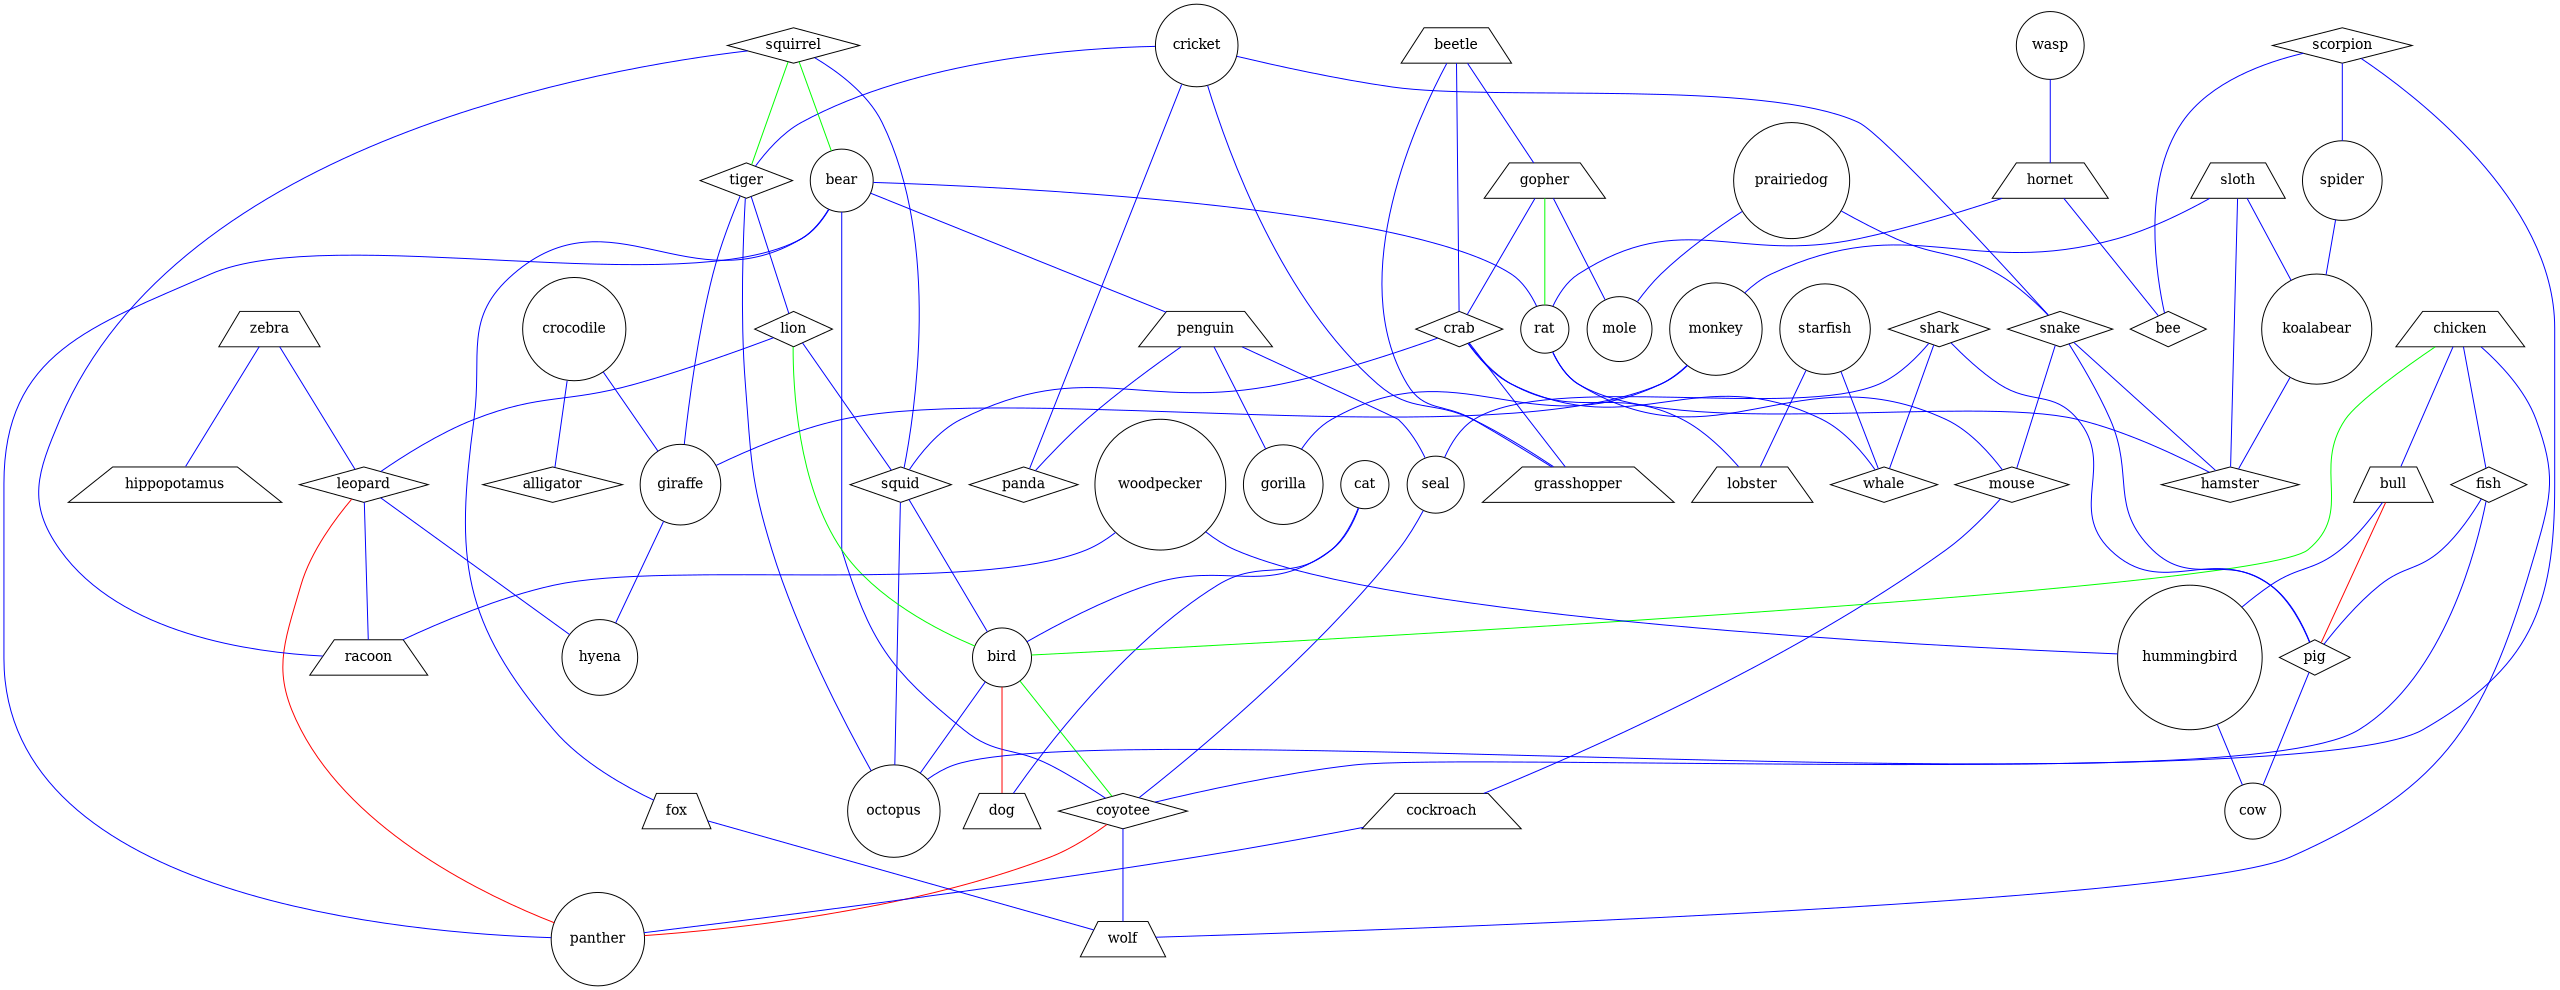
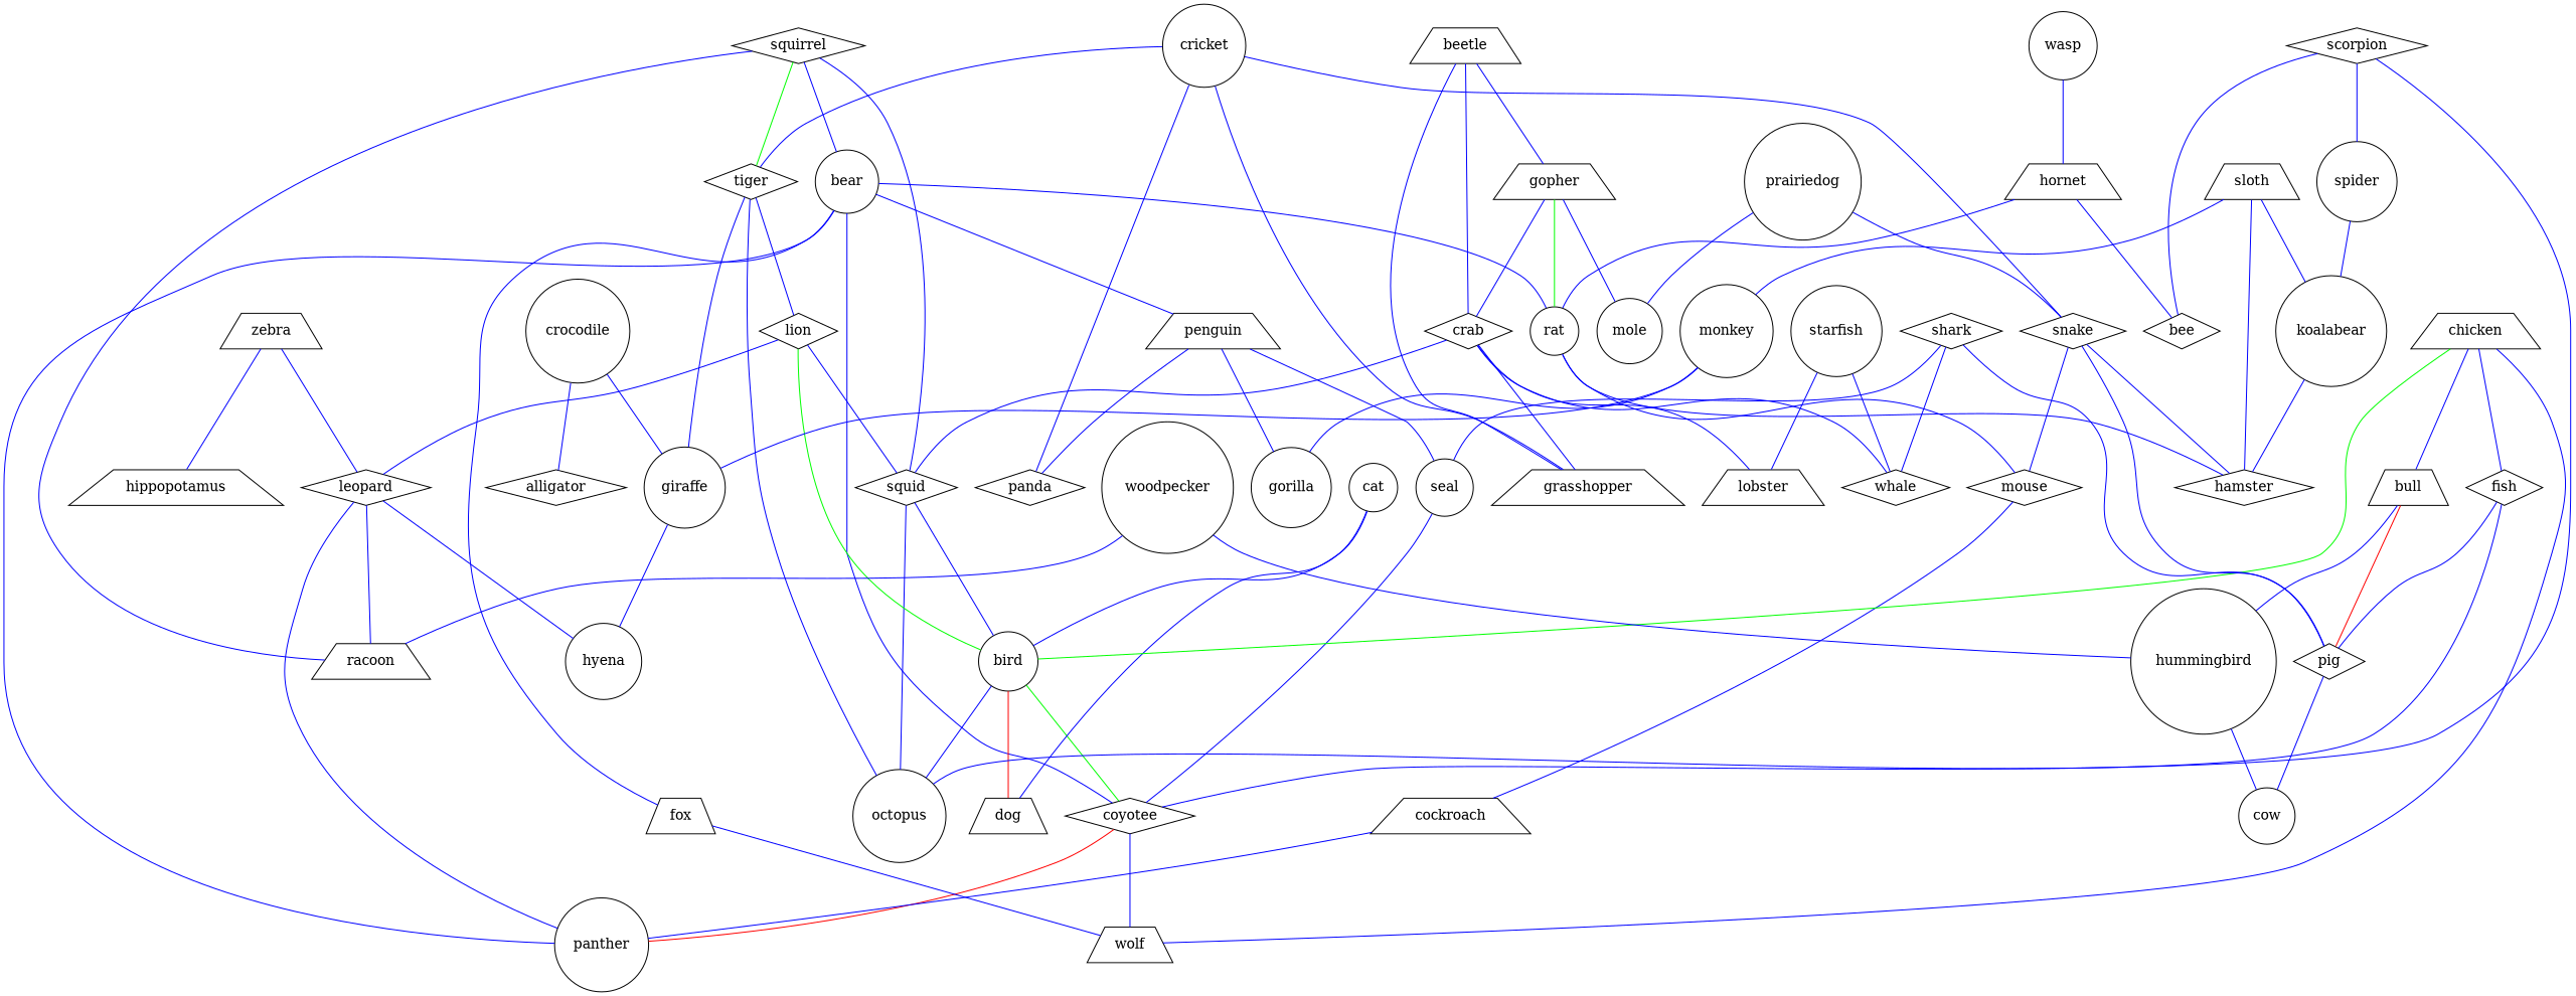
  strict graph {
    node [shape=circle]
    edge [color=blue weight=1]
    alligator [shape=diamond]
    hippopotamus [shape=trapezium]
    coyotee [shape=diamond]
    bear
    fox [shape=trapezium]
    panther
    penguin [shape=trapezium]
    rat
    wolf [shape=trapezium]
    panda [shape=diamond]
    gorilla
    seal
    hamster [shape=diamond]
    mouse [shape=diamond]
    cockroach [shape=trapezium]
    beetle [shape=trapezium]
    crab [shape=diamond]
    gopher [shape=trapezium]
    grasshopper [shape=trapezium]
    lobster [shape=trapezium]
    squid [shape=diamond]
    whale [shape=diamond]
    mole
    bird
    octopus
    dog [shape=trapezium]
    bull [shape=trapezium]
    pig [shape=diamond]
    hummingbird
    cow
    cat
    chicken [shape=trapezium]
    fish [shape=diamond]
    cricket
    snake [shape=diamond]
    tiger [shape=diamond]
    giraffe
    lion [shape=diamond]
    hyena
    leopard [shape=diamond]
    crocodile
    hornet [shape=trapezium]
    bee [shape=diamond]
    koalabear
    racoon [shape=trapezium]
    monkey
    prairiedog
    scorpion [shape=diamond]
    spider
    shark [shape=diamond]
    sloth [shape=trapezium]
    squirrel [shape=diamond]
    starfish
    wasp
    woodpecker
    zebra [shape=trapezium]
    coyotee -- panther [color=red]
    coyotee -- wolf
    bear -- coyotee
    bear -- fox
    bear -- panther
    bear -- penguin
    bear -- rat
    fox -- wolf
    penguin -- panda
    penguin -- gorilla
    penguin -- seal
    rat -- hamster
    rat -- mouse
    seal -- coyotee
    mouse -- cockroach
    cockroach -- panther
    beetle -- crab
    beetle -- gopher
    beetle -- grasshopper
    crab -- grasshopper
    crab -- lobster
    crab -- squid
    crab -- whale
    gopher -- rat [color=green]
    gopher -- crab
    gopher -- mole
    squid -- bird
    squid -- octopus
    bird -- coyotee [color=green]
    bird -- octopus
    bird -- dog [color=red]
    bull -- pig [color=red]
    bull -- hummingbird
    pig -- cow
    hummingbird -- cow
    cat -- bird
    cat -- dog
    chicken -- wolf
    chicken -- bird [color=green]
    chicken -- bull
    chicken -- fish
    fish -- octopus
    fish -- pig
    cricket -- panda
    cricket -- grasshopper
    cricket -- snake
    cricket -- tiger
    snake -- hamster
    snake -- mouse
    snake -- pig
    tiger -- octopus
    tiger -- giraffe
    tiger -- lion
    giraffe -- hyena
    lion -- squid
    lion -- bird [color=green]
    lion -- leopard
-   leopard -- panther [color=red]
+   leopard -- panther
    leopard -- hyena
    leopard -- racoon
    crocodile -- alligator
    crocodile -- giraffe
    hornet -- rat
    hornet -- bee
    koalabear -- hamster
    monkey -- gorilla
    monkey -- giraffe
    prairiedog -- mole
    prairiedog -- snake
    scorpion -- coyotee
    scorpion -- bee
    scorpion -- spider
    spider -- koalabear
    shark -- seal
    shark -- whale
    shark -- pig
    sloth -- hamster
    sloth -- koalabear
    sloth -- monkey
-   squirrel -- bear [color=green]
+   squirrel -- bear
    squirrel -- squid
    squirrel -- tiger [color=green]
    squirrel -- racoon
    starfish -- lobster
    starfish -- whale
    wasp -- hornet
    woodpecker -- hummingbird
    woodpecker -- racoon
    zebra -- hippopotamus
    zebra -- leopard
  }
